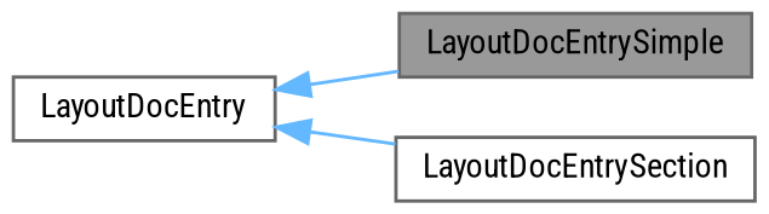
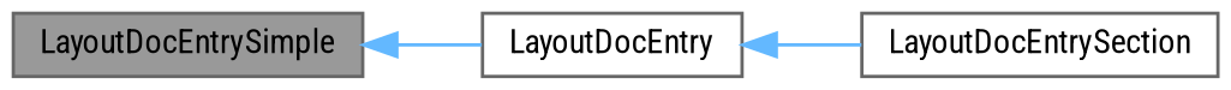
  digraph {
    fontname="Roboto Condensed"
    rankdir=LR
    node [color=gray40 fillcolor=white fontname="Roboto Condensed" fontsize=10 shape=box style=filled]
    edge [color=steelblue1 dir=back fontname="Roboto Condensed" fontsize=10 labelfontname=Helvetica labelfontsize=10 style=solid]
    n1 [fillcolor=grey60 fontcolor=black height=0.2 label=LayoutDocEntrySimple width=0.4]
    n2 [height=0.2 label=LayoutDocEntrySection width=0.4]
    n3 [height=0.2 label=LayoutDocEntry width=0.4]
-   n3 -> n1
+   n1 -> n3
    n3 -> n2
  }
